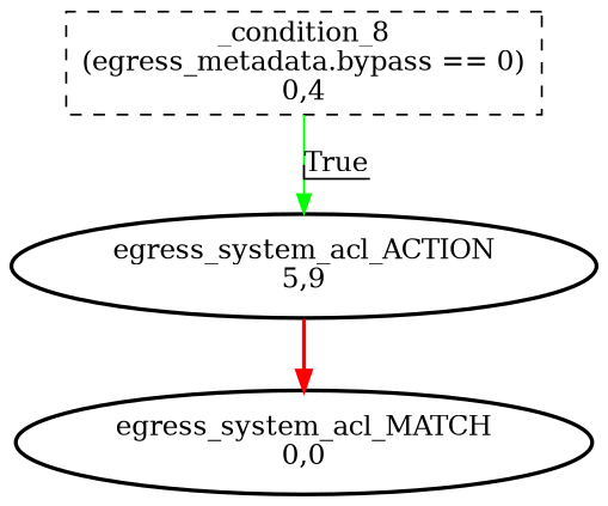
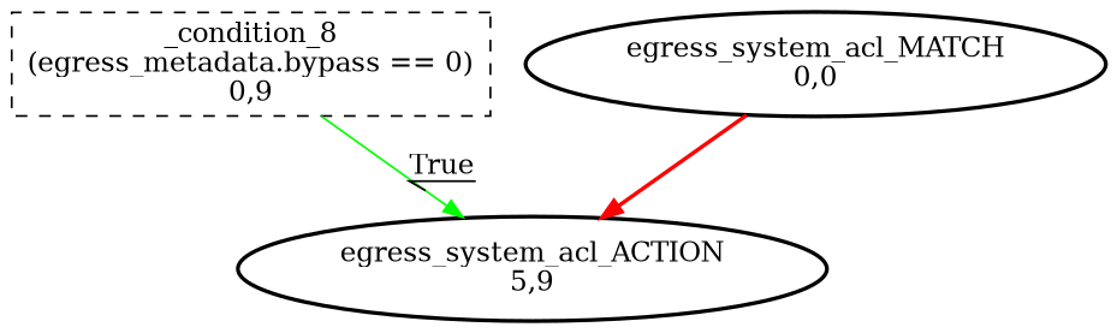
  digraph {
    node [style=bold]
-   n1 [label="_condition_8\n(egress_metadata.bypass == 0)\n0,4" shape=box style=dashed]
+   n1 [label="_condition_8\n(egress_metadata.bypass == 0)\n0,9" shape=box style=dashed]
    n2 [label="egress_system_acl_ACTION\n5,9"]
    n3 [label="egress_system_acl_MATCH\n0,0"]
    n1 -> n2 [color=green decorate=true label=True]
-   n2 -> n3 [color=red style=bold]
+   n3 -> n2 [color=red style=bold]
  }
